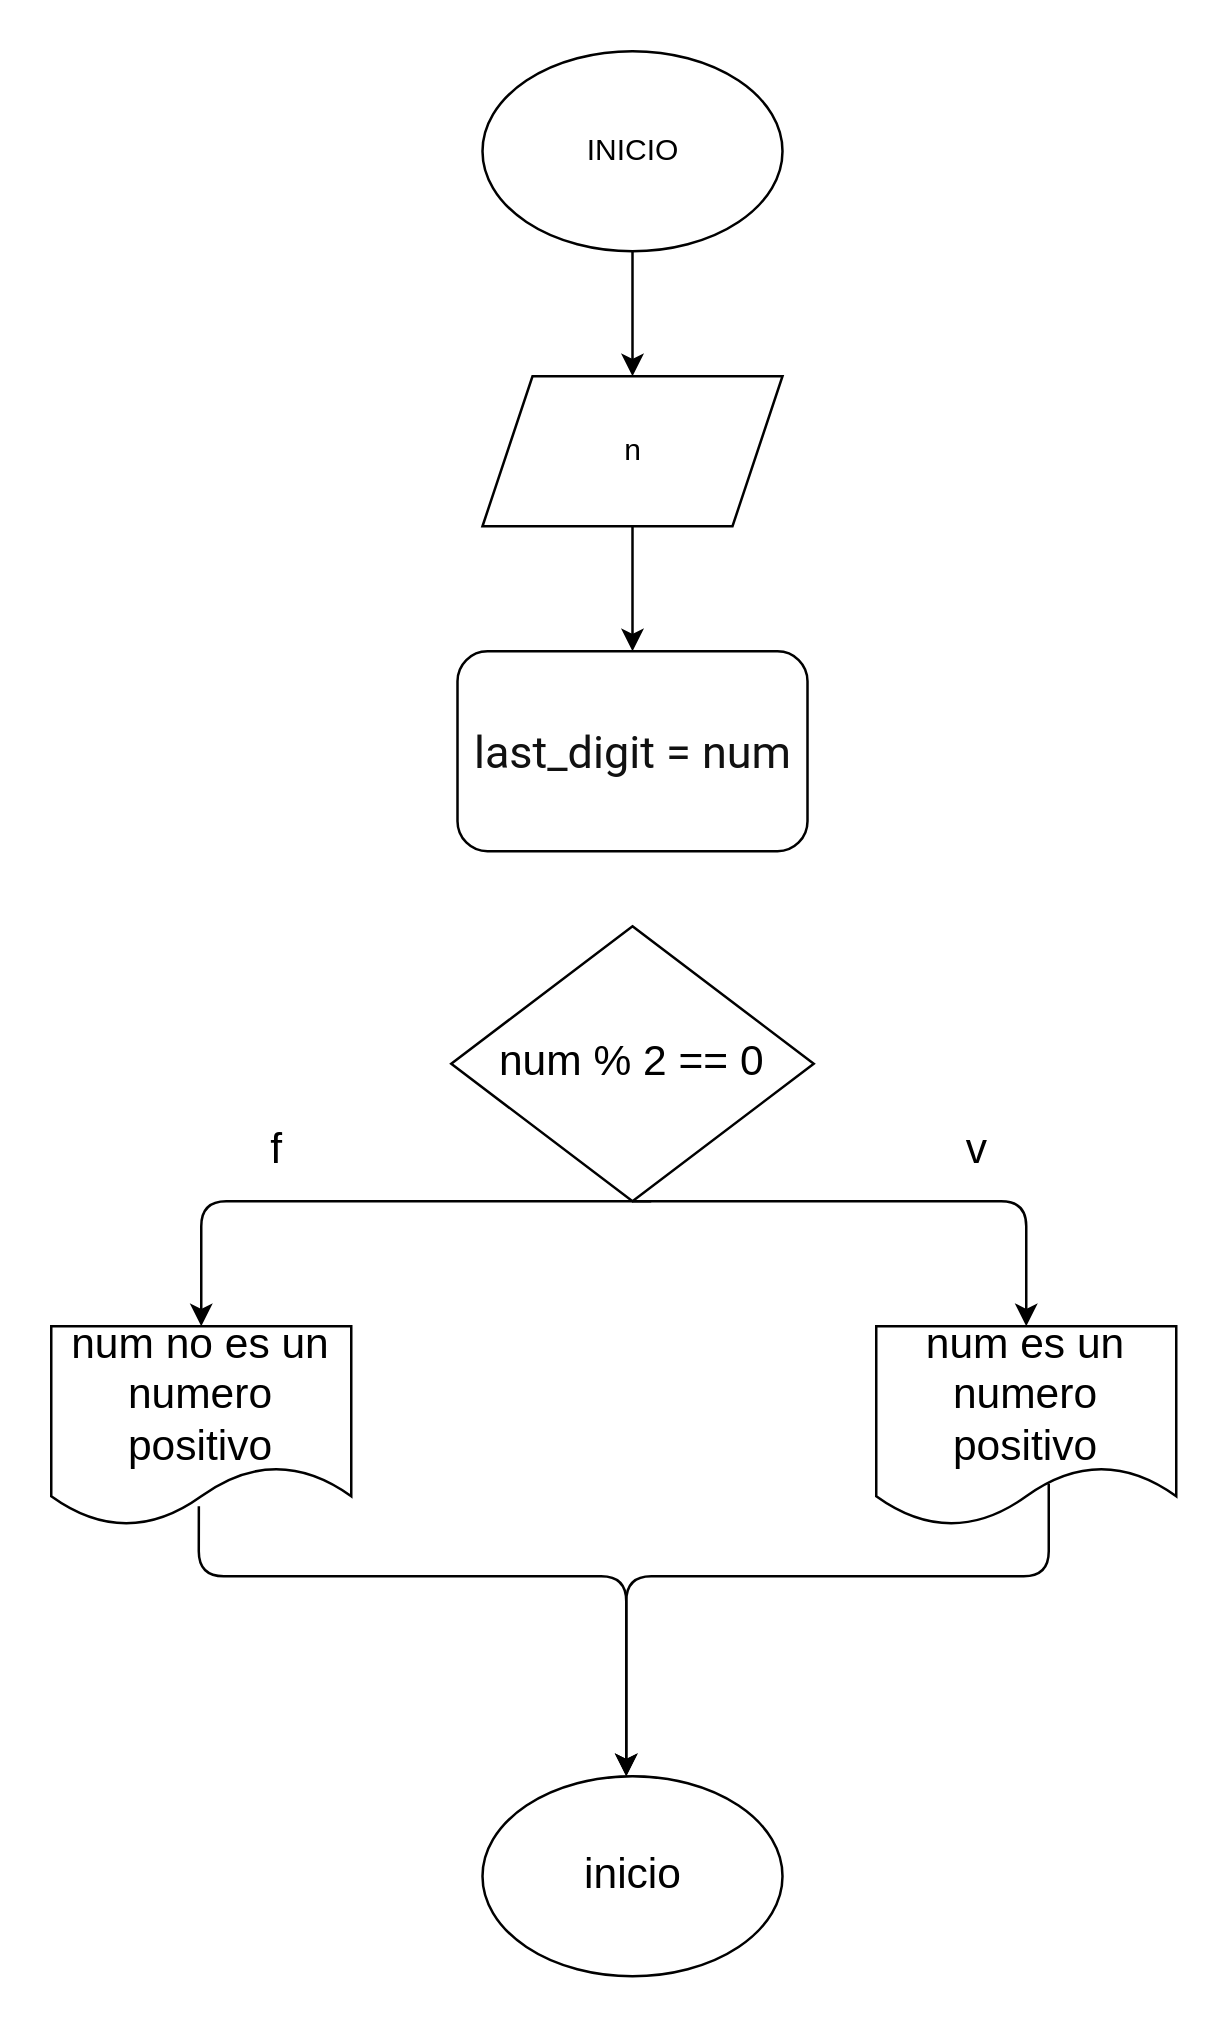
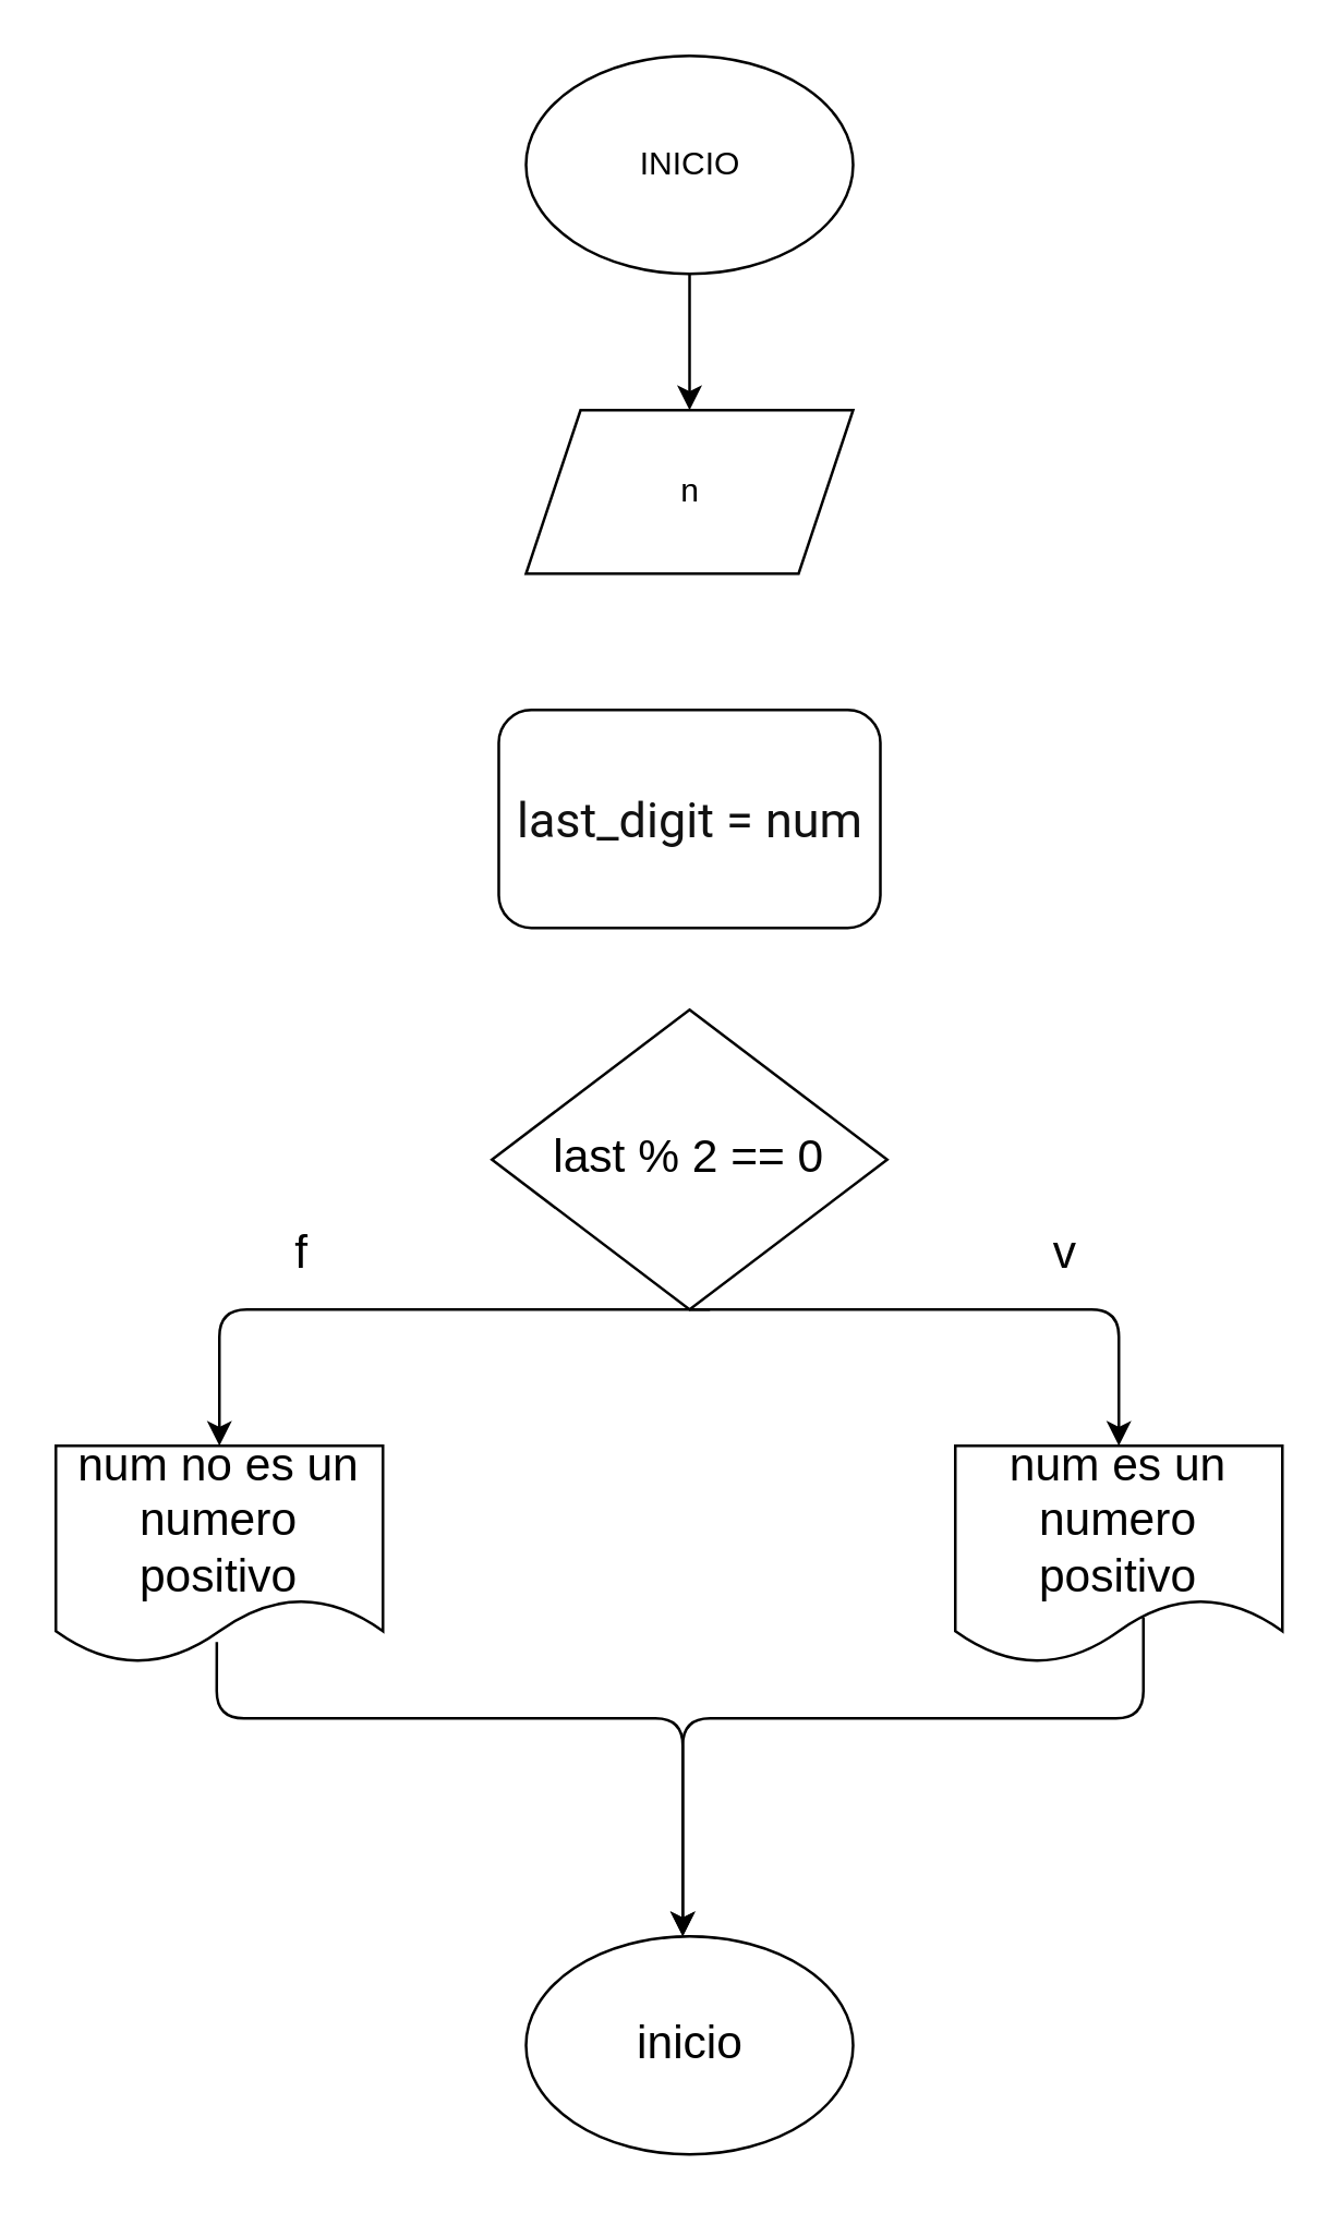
  <mxCell id="0" />
  <mxCell id="1" parent="0" />
  <mxCell id="2" value="INICIO" style="ellipse;whiteSpace=wrap;html=1;" vertex="1" parent="1"><mxGeometry x="192.5" y="20" width="120" height="80" as="geometry" /></mxCell>
  <mxCell id="3" value="" style="endArrow=classic;html=1;exitX=0.5;exitY=1;exitDx=0;exitDy=0;" edge="1" parent="1" source="2" target="4"><mxGeometry width="50" height="50" relative="1" as="geometry"><mxPoint x="-90" y="270" as="sourcePoint" /><mxPoint x="-70" y="190" as="targetPoint" /></mxGeometry></mxCell>
  <mxCell id="4" value="n" style="shape=parallelogram;perimeter=parallelogramPerimeter;whiteSpace=wrap;html=1;fixedSize=1;" vertex="1" parent="1"><mxGeometry x="192.5" y="150" width="120" height="60" as="geometry" /></mxCell>
- <mxCell id="5" value="" style="endArrow=classic;html=1;exitX=0.5;exitY=1;exitDx=0;exitDy=0;" edge="1" parent="1" source="4" target="6"><mxGeometry width="50" height="50" relative="1" as="geometry"><mxPoint x="-90" y="270" as="sourcePoint" /><mxPoint x="-70" y="270" as="targetPoint" /></mxGeometry></mxCell>
  <mxCell id="6" value="&lt;span style=&quot;color: rgb(17 , 17 , 17) ; font-family: &amp;#34;roboto&amp;#34; , sans-serif ; font-size: 18px ; text-align: left ; background-color: rgb(255 , 255 , 255)&quot;&gt;last_digit = num&lt;/span&gt;&lt;span style=&quot;color: rgb(17 , 17 , 17) ; font-family: &amp;#34;roboto&amp;#34; , sans-serif ; background-color: rgb(255 , 255 , 255)&quot;&gt;&lt;font style=&quot;font-size: 17px&quot;&gt;&lt;br&gt;&lt;/font&gt;&lt;/span&gt;" style="whiteSpace=wrap;html=1;align=center;rounded=1;" vertex="1" parent="1"><mxGeometry x="182.5" y="260" width="140" height="80" as="geometry" /></mxCell>
- <mxCell id="7" value="num % 2 == 0" style="rhombus;whiteSpace=wrap;html=1;fontSize=17;" vertex="1" parent="1"><mxGeometry x="180" y="370" width="145" height="110" as="geometry" /></mxCell>
+ <mxCell id="7" value="last % 2 == 0" style="rhombus;whiteSpace=wrap;html=1;fontSize=17;" vertex="1" parent="1"><mxGeometry x="180" y="370" width="145" height="110" as="geometry" /></mxCell>
  <mxCell id="8" value="" style="endArrow=classic;html=1;fontSize=17;exitX=0.5;exitY=1;exitDx=0;exitDy=0;entryX=0.5;entryY=0;entryDx=0;entryDy=0;" edge="1" parent="1" source="7"><mxGeometry width="50" height="50" relative="1" as="geometry"><mxPoint x="80" y="680" as="sourcePoint" /><mxPoint x="410" y="530" as="targetPoint" /><Array as="points"><mxPoint x="410" y="480" /></Array></mxGeometry></mxCell>
  <mxCell id="9" value="" style="endArrow=classic;html=1;fontSize=17;" edge="1" parent="1"><mxGeometry width="50" height="50" relative="1" as="geometry"><mxPoint x="260" y="480" as="sourcePoint" /><mxPoint x="80" y="530" as="targetPoint" /><Array as="points"><mxPoint x="80" y="480" /></Array></mxGeometry></mxCell>
  <mxCell id="10" value="f" style="text;html=1;align=center;verticalAlign=middle;resizable=0;points=[];autosize=1;strokeColor=none;fillColor=none;fontSize=17;" vertex="1" parent="1"><mxGeometry x="100" y="445" width="20" height="30" as="geometry" /></mxCell>
  <mxCell id="11" value="v" style="text;html=1;align=center;verticalAlign=middle;resizable=0;points=[];autosize=1;strokeColor=none;fillColor=none;fontSize=17;" vertex="1" parent="1"><mxGeometry x="380" y="445" width="20" height="30" as="geometry" /></mxCell>
  <mxCell id="12" value="num no es un numero positivo" style="shape=document;whiteSpace=wrap;html=1;boundedLbl=1;fontSize=17;" vertex="1" parent="1"><mxGeometry x="20" y="530" width="120" height="80" as="geometry" /></mxCell>
  <mxCell id="13" value="num es un numero positivo" style="shape=document;whiteSpace=wrap;html=1;boundedLbl=1;fontSize=17;" vertex="1" parent="1"><mxGeometry x="350" y="530" width="120" height="80" as="geometry" /></mxCell>
  <mxCell id="14" value="" style="endArrow=classic;html=1;fontSize=17;exitX=0.492;exitY=0.9;exitDx=0;exitDy=0;exitPerimeter=0;" edge="1" parent="1" source="12"><mxGeometry width="50" height="50" relative="1" as="geometry"><mxPoint x="240" y="700" as="sourcePoint" /><mxPoint x="250" y="710" as="targetPoint" /><Array as="points"><mxPoint x="79" y="630" /><mxPoint x="250" y="630" /></Array></mxGeometry></mxCell>
  <mxCell id="15" value="" style="endArrow=classic;html=1;fontSize=17;exitX=0.575;exitY=0.788;exitDx=0;exitDy=0;exitPerimeter=0;" edge="1" parent="1" source="13"><mxGeometry width="50" height="50" relative="1" as="geometry"><mxPoint x="400" y="640" as="sourcePoint" /><mxPoint x="250" y="710" as="targetPoint" /><Array as="points"><mxPoint x="419" y="630" /><mxPoint x="250" y="630" /></Array></mxGeometry></mxCell>
  <mxCell id="16" value="inicio" style="ellipse;whiteSpace=wrap;html=1;fontSize=17;" vertex="1" parent="1"><mxGeometry x="192.5" y="710" width="120" height="80" as="geometry" /></mxCell>
